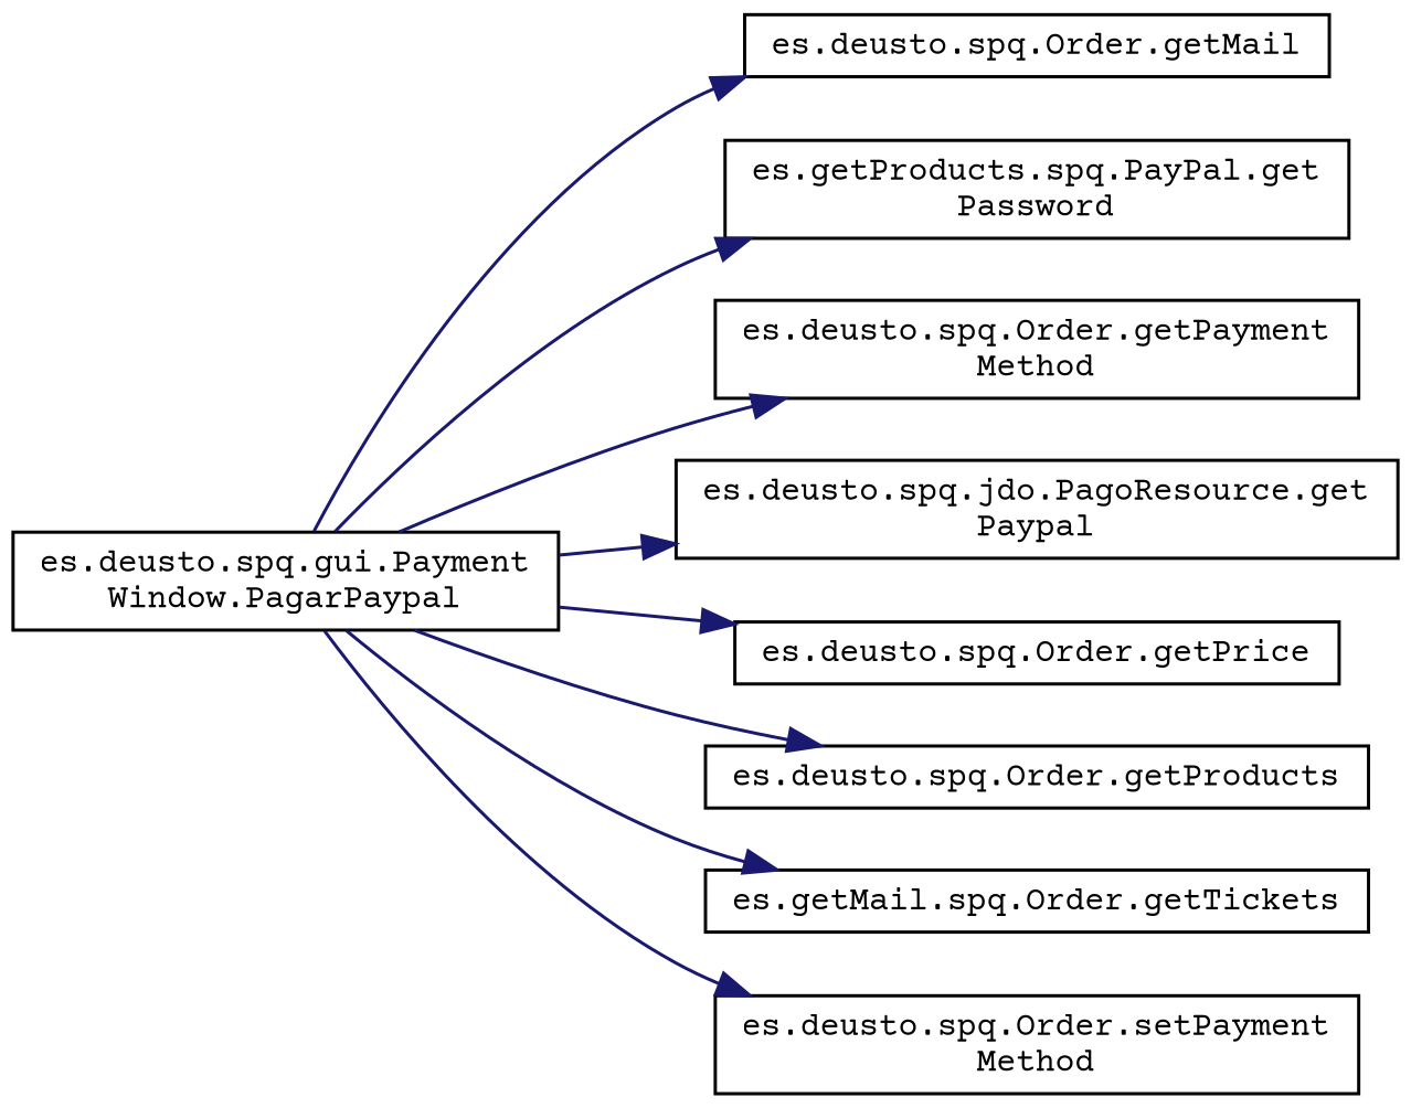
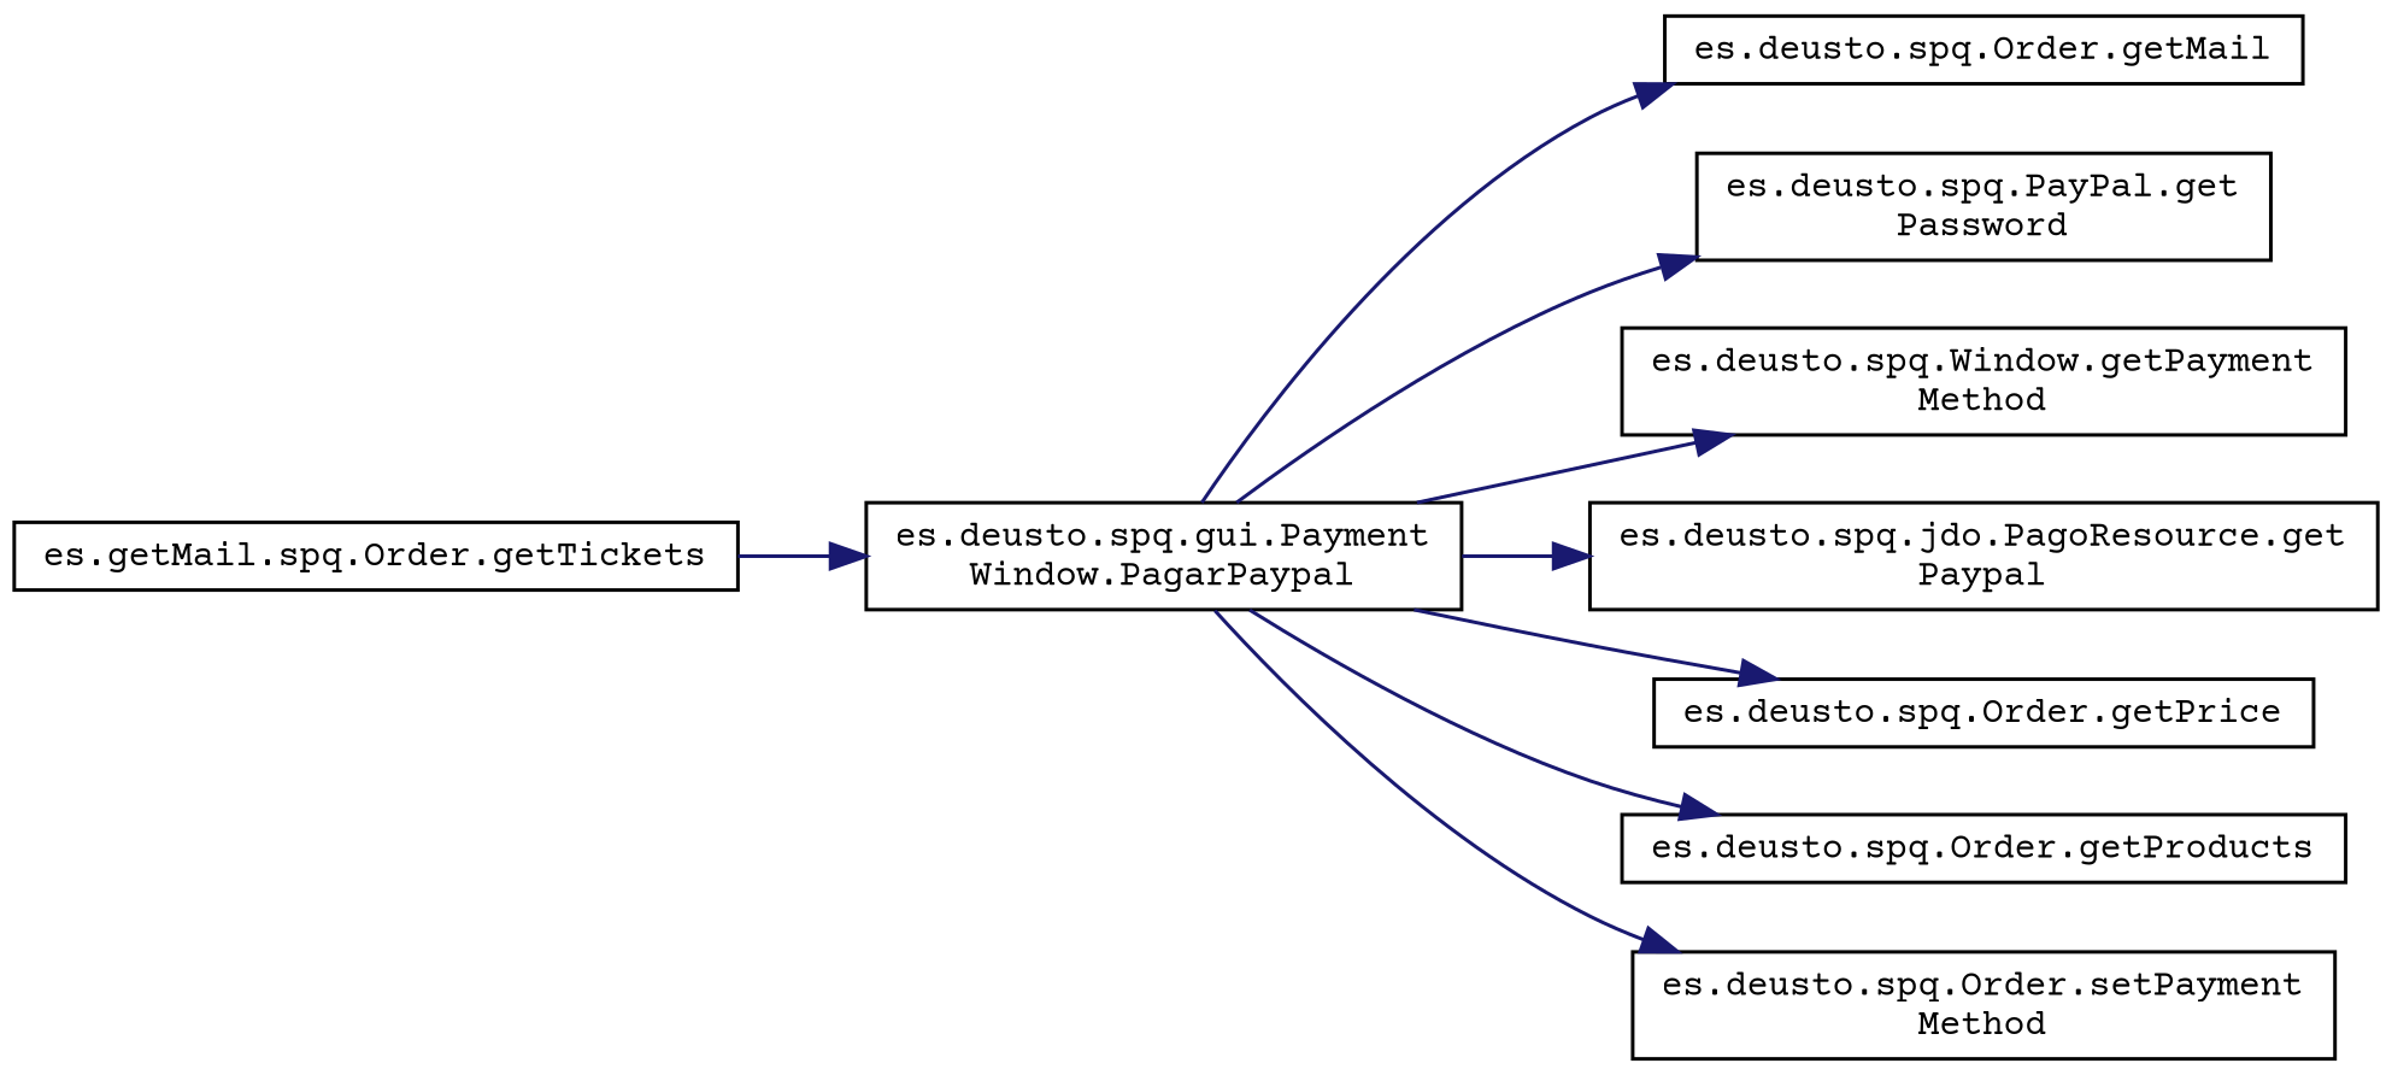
  digraph {
    fontname="Courier Prime"
    rankdir=LR
    node [color=black fillcolor=white fontname="Courier Prime" fontsize=10 shape=record style=filled]
    edge [color=midnightblue fontname="Courier Prime" fontsize=10 labelfontname=Helvetica labelfontsize=10 style=solid]
    n1 [height=0.2 label="es.deusto.spq.gui.Payment\lWindow.PagarPaypal" width=0.4]
    n2 [height=0.2 label="es.deusto.spq.Order.getMail" width=0.4]
-   n3 [height=0.2 label="es.getProducts.spq.PayPal.get\lPassword" width=0.4]
-   n4 [height=0.2 label="es.deusto.spq.Order.getPayment\lMethod" width=0.4]
+   n3 [height=0.2 label="es.deusto.spq.PayPal.get\lPassword" width=0.4]
+   n4 [height=0.2 label="es.deusto.spq.Window.getPayment\lMethod" width=0.4]
    n5 [height=0.2 label="es.deusto.spq.jdo.PagoResource.get\lPaypal" width=0.4]
    n6 [height=0.2 label="es.deusto.spq.Order.getPrice" width=0.4]
    n7 [height=0.2 label="es.deusto.spq.Order.getProducts" width=0.4]
    n8 [height=0.2 label="es.getMail.spq.Order.getTickets" width=0.4]
    n9 [height=0.2 label="es.deusto.spq.Order.setPayment\lMethod" width=0.4]
    n1 -> n2
    n1 -> n3
    n1 -> n4
    n1 -> n5
    n1 -> n6
    n1 -> n7
-   n1 -> n8
+   n8 -> n1
    n1 -> n9
  }
